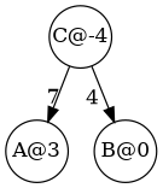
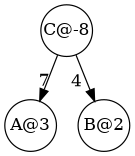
  digraph {
    node [fixedsize=true shape=circle]
    n1 [height=0.6 label="A@3" width=0.6]
-   n2 [height=0.6 label="B@0" width=0.6]
-   n3 [height=0.6 label="C@-4" width=0.6]
+   n2 [height=0.6 label="B@2" width=0.6]
+   n3 [height=0.6 label="C@-8" width=0.6]
    n3 -> n1 [xlabel=7]
    n3 -> n2 [xlabel=4]
  }
